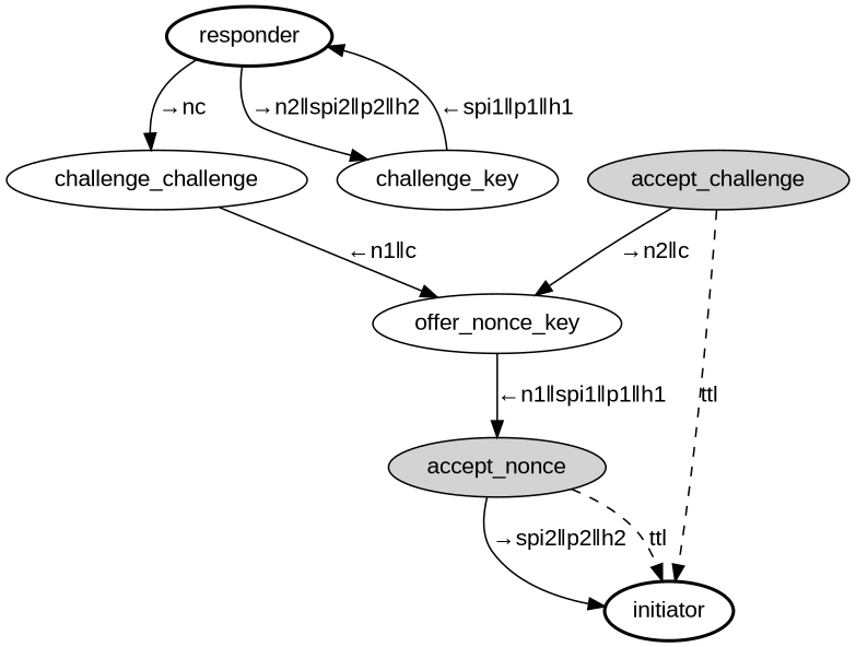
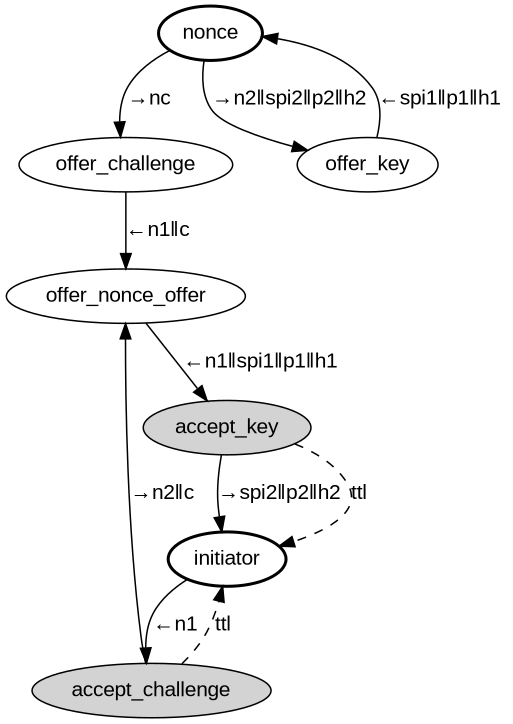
  digraph {
    fontname="Liberation Sans"
    node [fontname="Liberation Sans"]
    edge [fontname="Liberation Sans"]
-   responder [style=bold]
-   offer_challenge [label=challenge_challenge]
-   offer_key [label=challenge_key]
+   responder [style=bold label=nonce]
+   offer_challenge
+   offer_key
    initiator [style=bold]
    accept_challenge [style=filled]
-   offer_nonce_key
-   accept_key [style=filled label=accept_nonce]
+   offer_nonce_key [label=offer_nonce_offer]
+   accept_key [style=filled]
    subgraph sub_1 {
      responder
      offer_challenge
      offer_key
    }
    subgraph sub_2 {
      initiator
      accept_challenge
      offer_nonce_key
      accept_key
    }
    responder -> offer_challenge [label="→nc "]
    responder -> offer_key [label="→n2‖spi2‖p2‖h2 "]
    offer_challenge -> offer_nonce_key [label="←n1‖c "]
    offer_key -> responder [label="←spi1‖p1‖h1 "]
+   initiator -> accept_challenge [label="←n1 "]
    accept_challenge -> initiator [label="ttl " style=dashed]
    accept_challenge -> offer_nonce_key [label="→n2‖c "]
    offer_nonce_key -> accept_key [label="←n1‖spi1‖p1‖h1 "]
    accept_key -> initiator [label="→spi2‖p2‖h2 "]
    accept_key -> initiator [label="ttl " style=dashed]
  }
